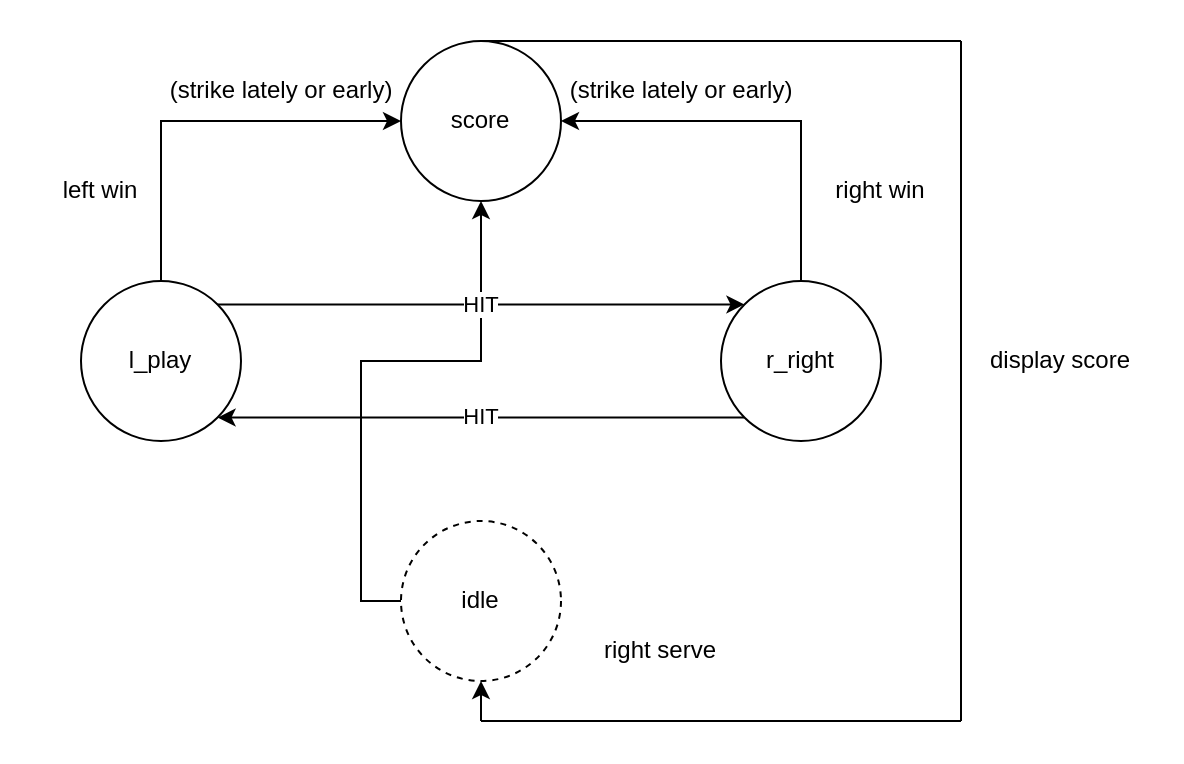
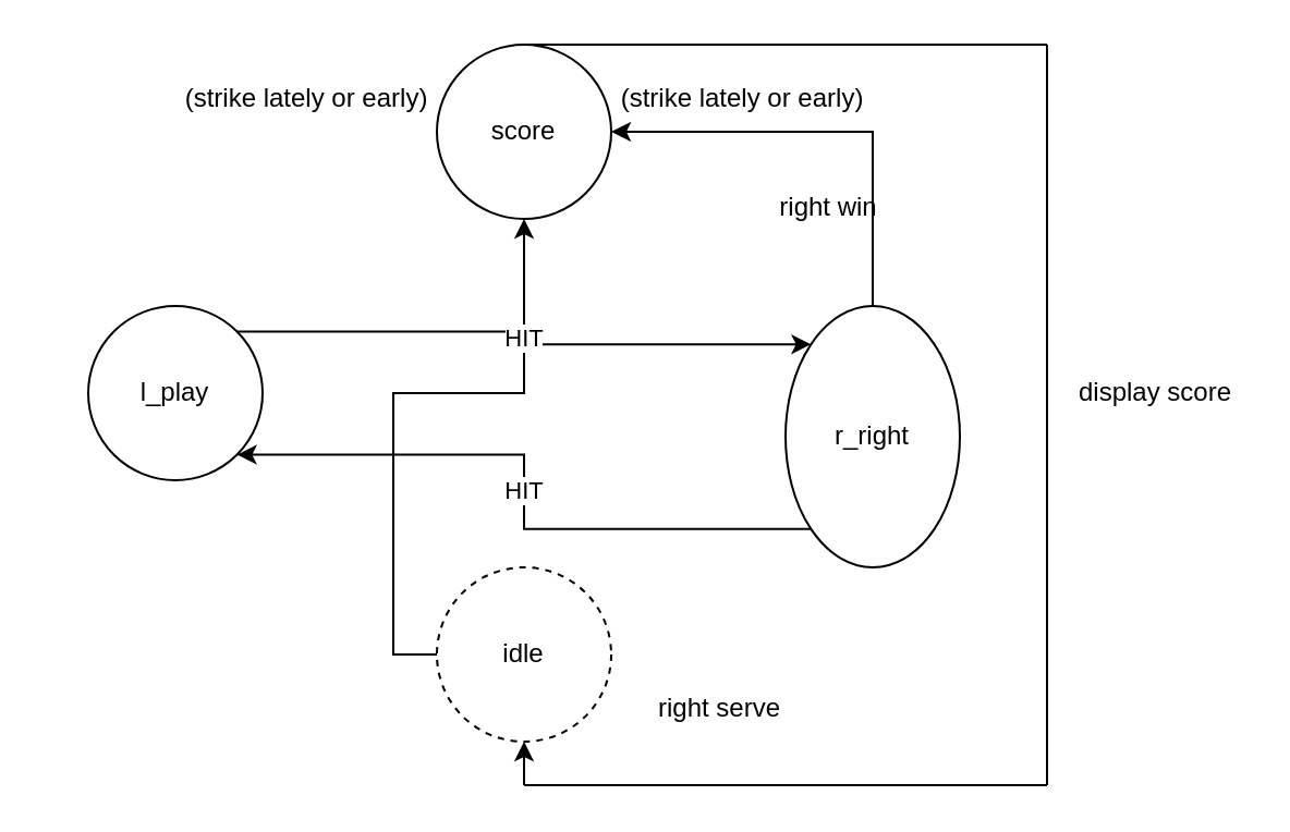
  <mxCell id="0" />
  <mxCell id="1" parent="0" />
  <mxCell id="2" value="score" style="ellipse;whiteSpace=wrap;html=1;aspect=fixed;" parent="1" vertex="1"><mxGeometry x="200" y="20" width="80" height="80" as="geometry" /></mxCell>
  <mxCell id="3" value="HIT" style="edgeStyle=orthogonalEdgeStyle;rounded=0;orthogonalLoop=1;jettySize=auto;html=1;exitX=0;exitY=1;exitDx=0;exitDy=0;entryX=1;entryY=1;entryDx=0;entryDy=0;" parent="1" source="5" target="9" edge="1"><mxGeometry relative="1" as="geometry" /></mxCell>
  <mxCell id="4" style="edgeStyle=orthogonalEdgeStyle;rounded=0;orthogonalLoop=1;jettySize=auto;html=1;exitX=0.5;exitY=0;exitDx=0;exitDy=0;entryX=1;entryY=0.5;entryDx=0;entryDy=0;" parent="1" source="5" target="2" edge="1"><mxGeometry relative="1" as="geometry" /></mxCell>
- <mxCell id="5" value="r_right" style="ellipse;whiteSpace=wrap;html=1;aspect=fixed;" parent="1" vertex="1"><mxGeometry x="360" y="140" width="80" height="80" as="geometry" /></mxCell>
+ <mxCell id="5" value="r_right" style="ellipse;whiteSpace=wrap;html=1;aspect=fixed;" parent="1" vertex="1"><mxGeometry x="360" y="140" width="80" height="120" as="geometry" /></mxCell>
  <mxCell id="6" style="edgeStyle=orthogonalEdgeStyle;rounded=0;orthogonalLoop=1;jettySize=auto;html=1;exitX=0;exitY=0.5;exitDx=0;exitDy=0;" parent="1" source="10" target="2" edge="1"><mxGeometry relative="1" as="geometry" /></mxCell>
  <mxCell id="7" value="HIT" style="edgeStyle=orthogonalEdgeStyle;rounded=0;orthogonalLoop=1;jettySize=auto;html=1;exitX=1;exitY=0;exitDx=0;exitDy=0;entryX=0;entryY=0;entryDx=0;entryDy=0;" parent="1" source="9" target="5" edge="1"><mxGeometry x="0.002" relative="1" as="geometry"><mxPoint as="offset" /></mxGeometry></mxCell>
- <mxCell id="8" style="edgeStyle=orthogonalEdgeStyle;rounded=0;orthogonalLoop=1;jettySize=auto;html=1;exitX=0.5;exitY=0;exitDx=0;exitDy=0;entryX=0;entryY=0.5;entryDx=0;entryDy=0;" parent="1" source="9" target="2" edge="1"><mxGeometry relative="1" as="geometry" /></mxCell>
  <mxCell id="9" value="l_play" style="ellipse;whiteSpace=wrap;html=1;aspect=fixed;" parent="1" vertex="1"><mxGeometry x="40" y="140" width="80" height="80" as="geometry" /></mxCell>
  <mxCell id="10" value="idle" style="ellipse;whiteSpace=wrap;html=1;aspect=fixed;dashed=1;" parent="1" vertex="1"><mxGeometry x="200" y="260" width="80" height="80" as="geometry" /></mxCell>
- <mxCell id="11" value="right win" style="text;html=1;align=center;verticalAlign=middle;whiteSpace=wrap;rounded=0;" parent="1" vertex="1"><mxGeometry x="410" y="80" width="60" height="30" as="geometry" /></mxCell>
- <mxCell id="12" value="left win" style="text;html=1;align=center;verticalAlign=middle;whiteSpace=wrap;rounded=0;" parent="1" vertex="1"><mxGeometry x="20" y="80" width="60" height="30" as="geometry" /></mxCell>
+ <mxCell id="11" value="right win" style="text;html=1;align=center;verticalAlign=middle;whiteSpace=wrap;rounded=0;" parent="1" vertex="1"><mxGeometry x="350" y="80" width="60" height="30" as="geometry" /></mxCell>
  <mxCell id="13" value="right serve" style="text;html=1;align=center;verticalAlign=middle;whiteSpace=wrap;rounded=0;" parent="1" vertex="1"><mxGeometry x="300" y="310" width="60" height="30" as="geometry" /></mxCell>
  <mxCell id="14" value="(strike lately or early)" style="text;html=1;align=center;verticalAlign=middle;resizable=0;points=[];autosize=1;strokeColor=none;fillColor=none;" parent="1" vertex="1"><mxGeometry x="75" y="30" width="130" height="30" as="geometry" /></mxCell>
  <mxCell id="15" value="(strike lately or early)" style="text;html=1;align=center;verticalAlign=middle;resizable=0;points=[];autosize=1;strokeColor=none;fillColor=none;" parent="1" vertex="1"><mxGeometry x="275" y="30" width="130" height="30" as="geometry" /></mxCell>
  <mxCell id="16" value="" style="endArrow=none;html=1;rounded=0;" parent="1" edge="1"><mxGeometry width="50" height="50" relative="1" as="geometry"><mxPoint x="240" y="360" as="sourcePoint" /><mxPoint x="480" y="360" as="targetPoint" /></mxGeometry></mxCell>
  <mxCell id="17" value="" style="endArrow=none;html=1;rounded=0;" parent="1" edge="1"><mxGeometry width="50" height="50" relative="1" as="geometry"><mxPoint x="240" y="20" as="sourcePoint" /><mxPoint x="480" y="20" as="targetPoint" /></mxGeometry></mxCell>
  <mxCell id="18" value="" style="endArrow=none;html=1;rounded=0;" parent="1" edge="1"><mxGeometry width="50" height="50" relative="1" as="geometry"><mxPoint x="480" y="360" as="sourcePoint" /><mxPoint x="480" y="20" as="targetPoint" /></mxGeometry></mxCell>
  <mxCell id="19" value="" style="endArrow=classic;html=1;rounded=0;entryX=0.5;entryY=1;entryDx=0;entryDy=0;" parent="1" target="10" edge="1"><mxGeometry width="50" height="50" relative="1" as="geometry"><mxPoint x="240" y="360" as="sourcePoint" /><mxPoint x="260" y="340" as="targetPoint" /><Array as="points" /></mxGeometry></mxCell>
  <mxCell id="20" value="display score" style="text;html=1;align=center;verticalAlign=middle;whiteSpace=wrap;rounded=0;" parent="1" vertex="1"><mxGeometry x="490" y="165" width="80" height="30" as="geometry" /></mxCell>
